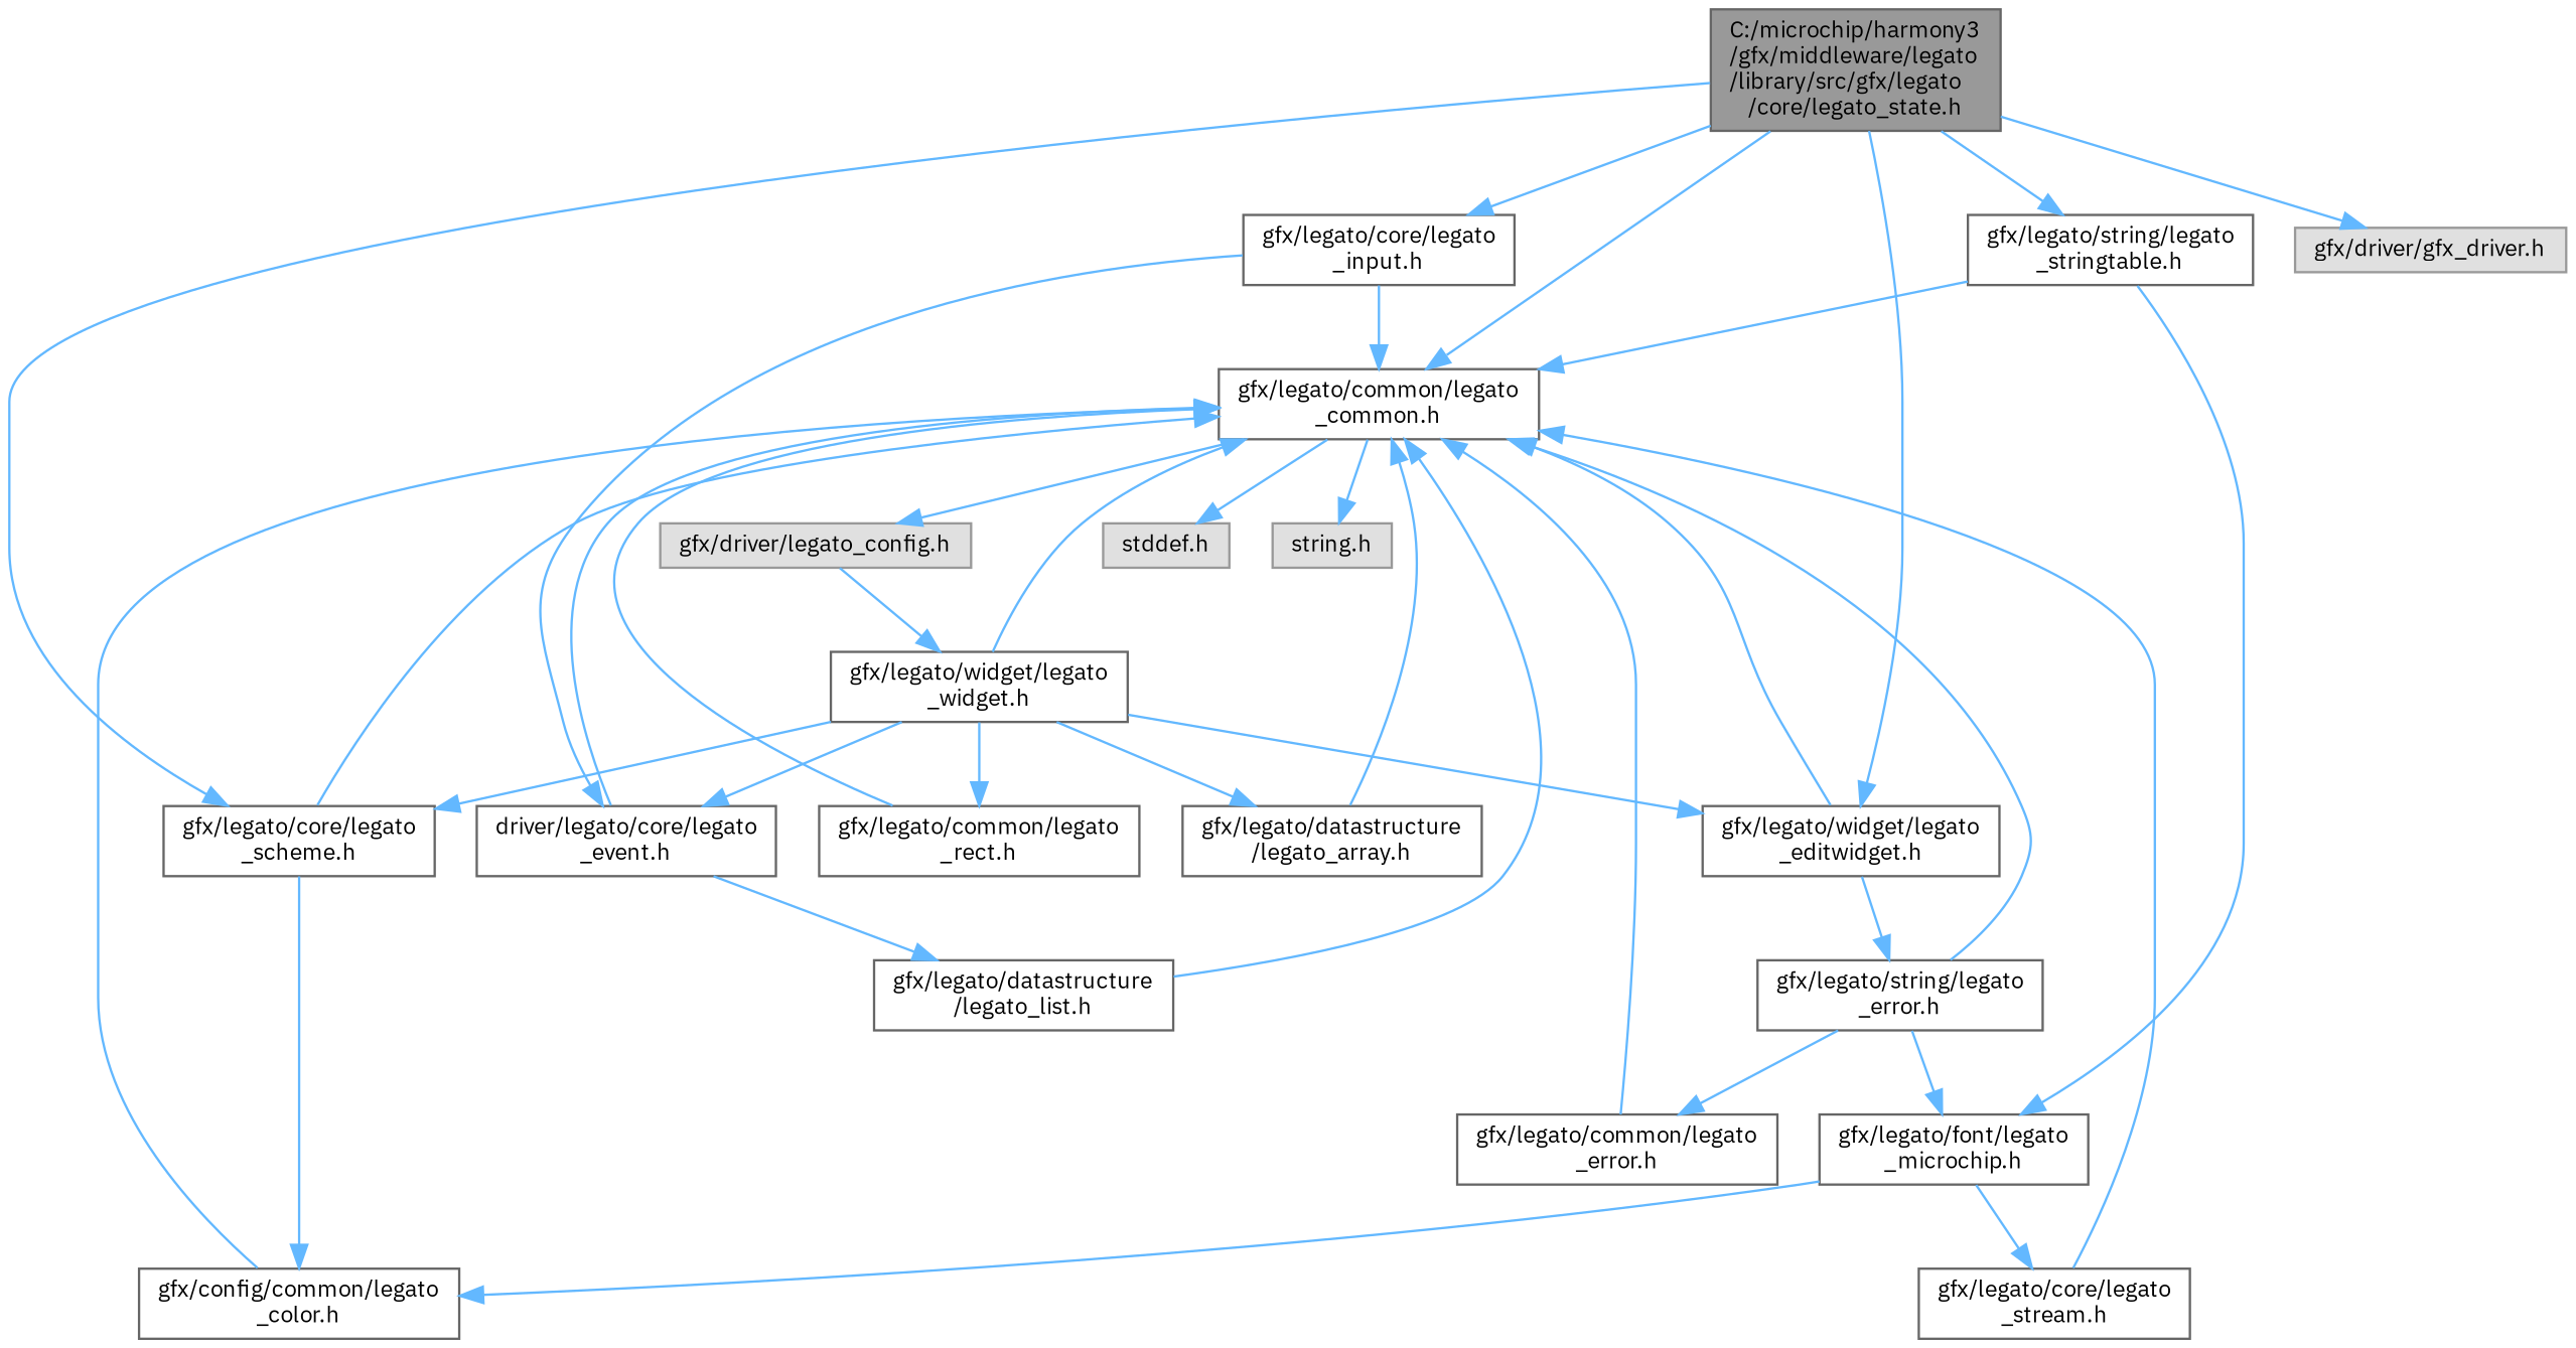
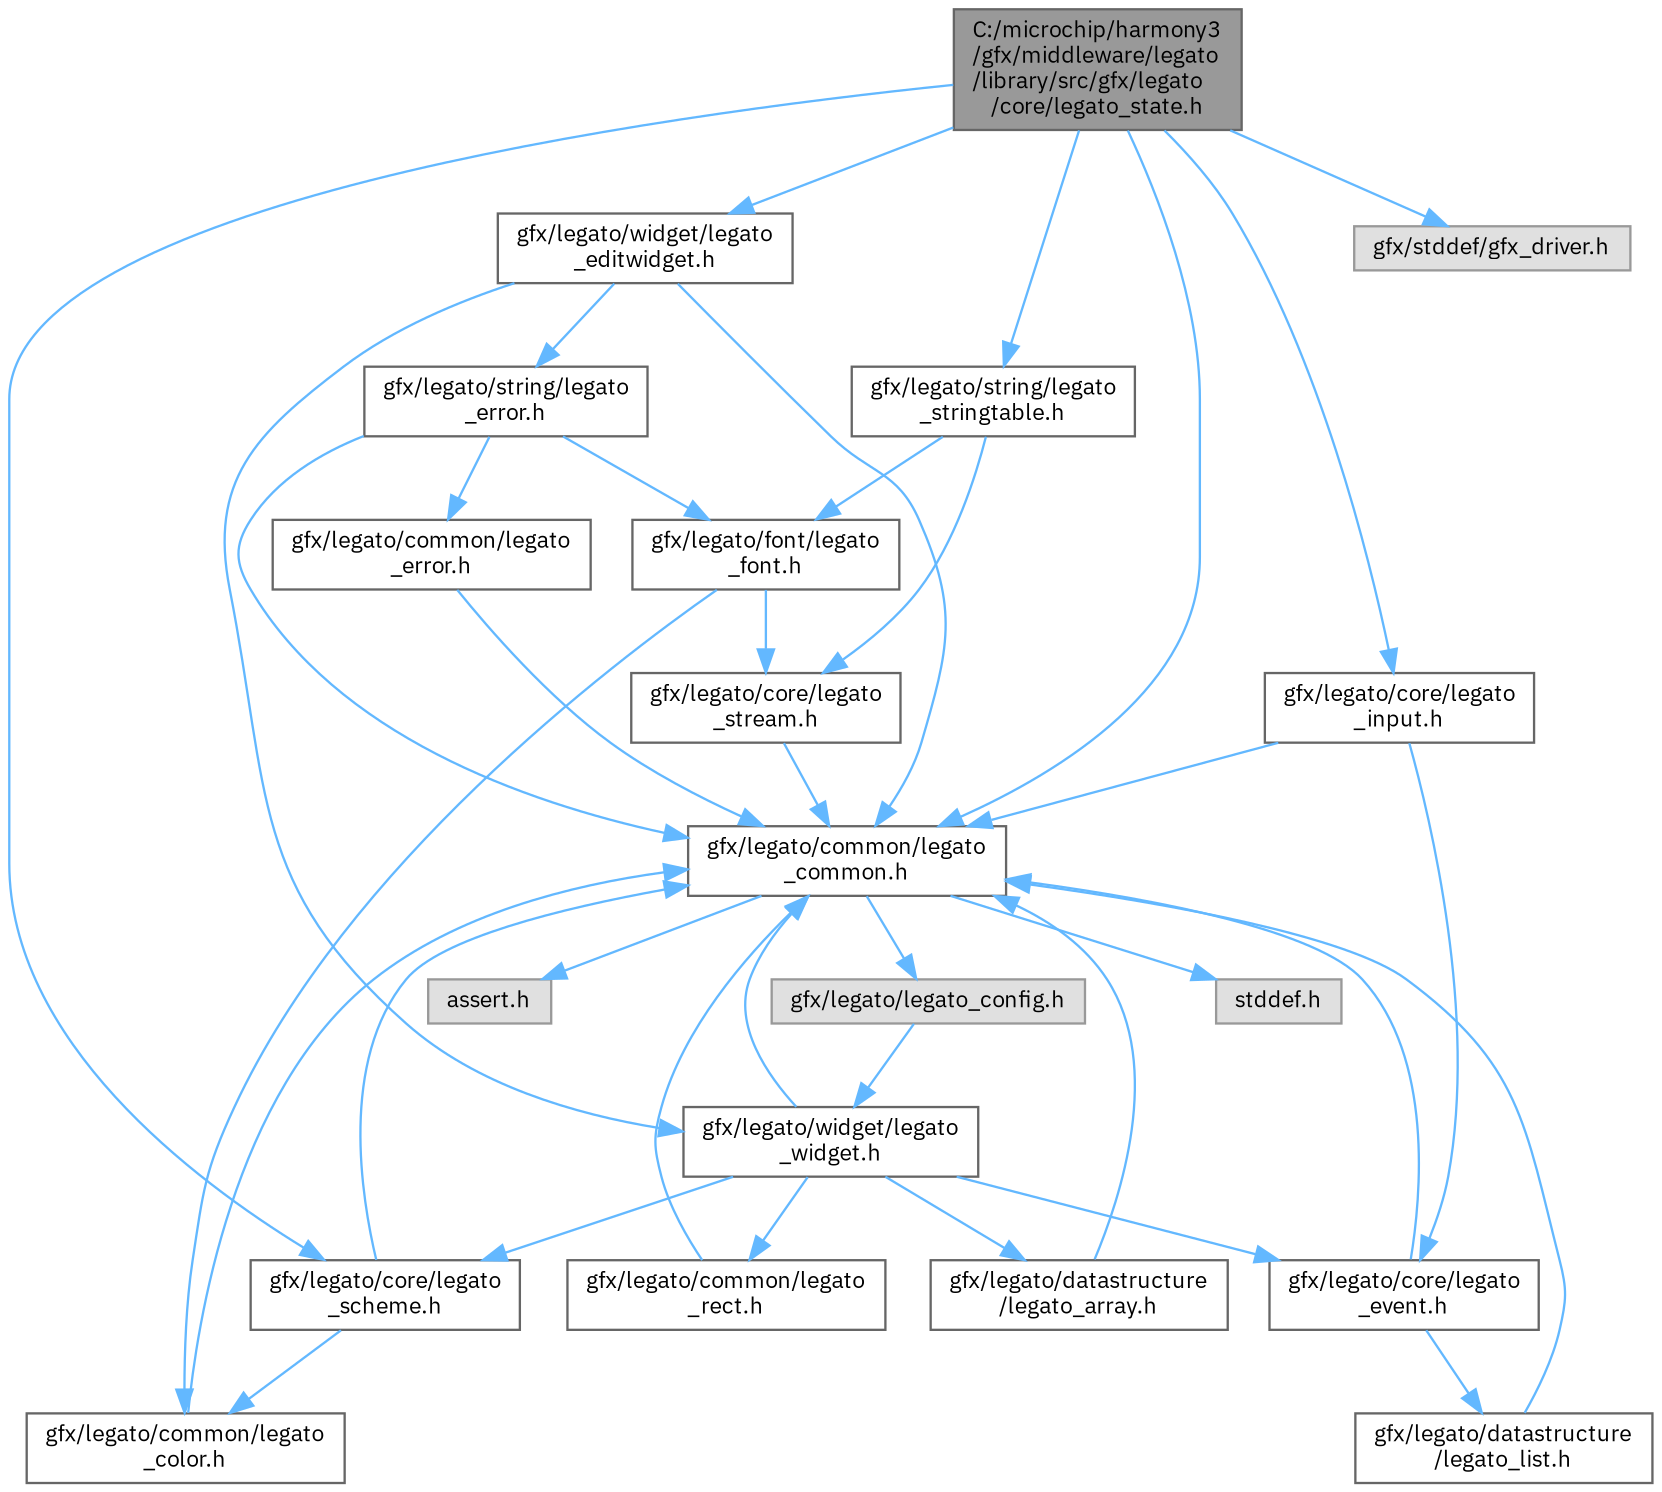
  digraph {
    fontname="IBM Plex Sans"
    node [color=grey40 fillcolor=white fontname="IBM Plex Sans" fontsize=10 shape=box style=filled]
    edge [color=steelblue1 fontname="IBM Plex Sans" fontsize=10 labelfontname=Helvetica labelfontsize=10 style=solid]
    n1 [color=gray40 fillcolor=grey60 fontcolor=black height=0.2 label="C:/microchip/harmony3\l/gfx/middleware/legato\l/library/src/gfx/legato\l/core/legato_state.h" width=0.4]
    n2 [height=0.2 label="gfx/legato/common/legato\l_common.h" width=0.4]
-   n3 [color=grey60 fillcolor="#E0E0E0" height=0.2 label="gfx/driver/gfx_driver.h" width=0.4]
+   n3 [color=grey60 fillcolor="#E0E0E0" height=0.2 label="gfx/stddef/gfx_driver.h" width=0.4]
    n4 [height=0.2 label="gfx/legato/core/legato\l_input.h" width=0.4]
    n5 [height=0.2 label="gfx/legato/core/legato\l_scheme.h" width=0.4]
    n6 [height=0.2 label="gfx/legato/string/legato\l_stringtable.h" width=0.4]
    n7 [height=0.2 label="gfx/legato/widget/legato\l_editwidget.h" width=0.4]
-   n8 [color=grey60 fillcolor="#E0E0E0" height=0.2 label="gfx/driver/legato_config.h" width=0.4]
+   n8 [color=grey60 fillcolor="#E0E0E0" height=0.2 label="gfx/legato/legato_config.h" width=0.4]
    n9 [color=grey60 fillcolor="#E0E0E0" height=0.2 label="stddef.h" width=0.4]
-   n10 [color=grey60 fillcolor="#E0E0E0" height=0.2 label="string.h" width=0.4]
-   n11 [height=0.2 label="driver/legato/core/legato\l_event.h" width=0.4]
-   n12 [height=0.2 label="gfx/config/common/legato\l_color.h" width=0.4]
-   n13 [height=0.2 label="gfx/legato/font/legato\l_microchip.h" width=0.4]
+   n10 [color=grey60 fillcolor="#E0E0E0" height=0.2 label="assert.h" width=0.4]
+   n11 [height=0.2 label="gfx/legato/core/legato\l_event.h" width=0.4]
+   n12 [height=0.2 label="gfx/legato/common/legato\l_color.h" width=0.4]
+   n13 [height=0.2 label="gfx/legato/font/legato\l_font.h" width=0.4]
    n14 [height=0.2 label="gfx/legato/widget/legato\l_widget.h" width=0.4]
    n15 [height=0.2 label="gfx/legato/string/legato\l_error.h" width=0.4]
    n16 [height=0.2 label="gfx/legato/datastructure\l/legato_list.h" width=0.4]
    n17 [height=0.2 label="gfx/legato/common/legato\l_rect.h" width=0.4]
    n18 [height=0.2 label="gfx/legato/datastructure\l/legato_array.h" width=0.4]
    n19 [height=0.2 label="gfx/legato/core/legato\l_stream.h" width=0.4]
    n20 [height=0.2 label="gfx/legato/common/legato\l_error.h" width=0.4]
    n1 -> n2
    n1 -> n3
    n1 -> n4
    n1 -> n5
    n1 -> n6
    n1 -> n7
    n2 -> n8
    n2 -> n9
    n2 -> n10
    n4 -> n2
    n4 -> n11
    n5 -> n2
    n5 -> n12
-   n6 -> n2
+   n6 -> n19
    n6 -> n13
    n7 -> n2
-   n14 -> n7
+   n7 -> n14
    n7 -> n15
    n8 -> n14
    n11 -> n2
    n11 -> n16
    n12 -> n2
    n13 -> n12
    n13 -> n19
    n14 -> n2
    n14 -> n5
    n14 -> n11
    n14 -> n17
    n14 -> n18
    n15 -> n2
    n15 -> n13
    n15 -> n20
    n16 -> n2
    n17 -> n2
    n18 -> n2
    n19 -> n2
    n20 -> n2
  }
